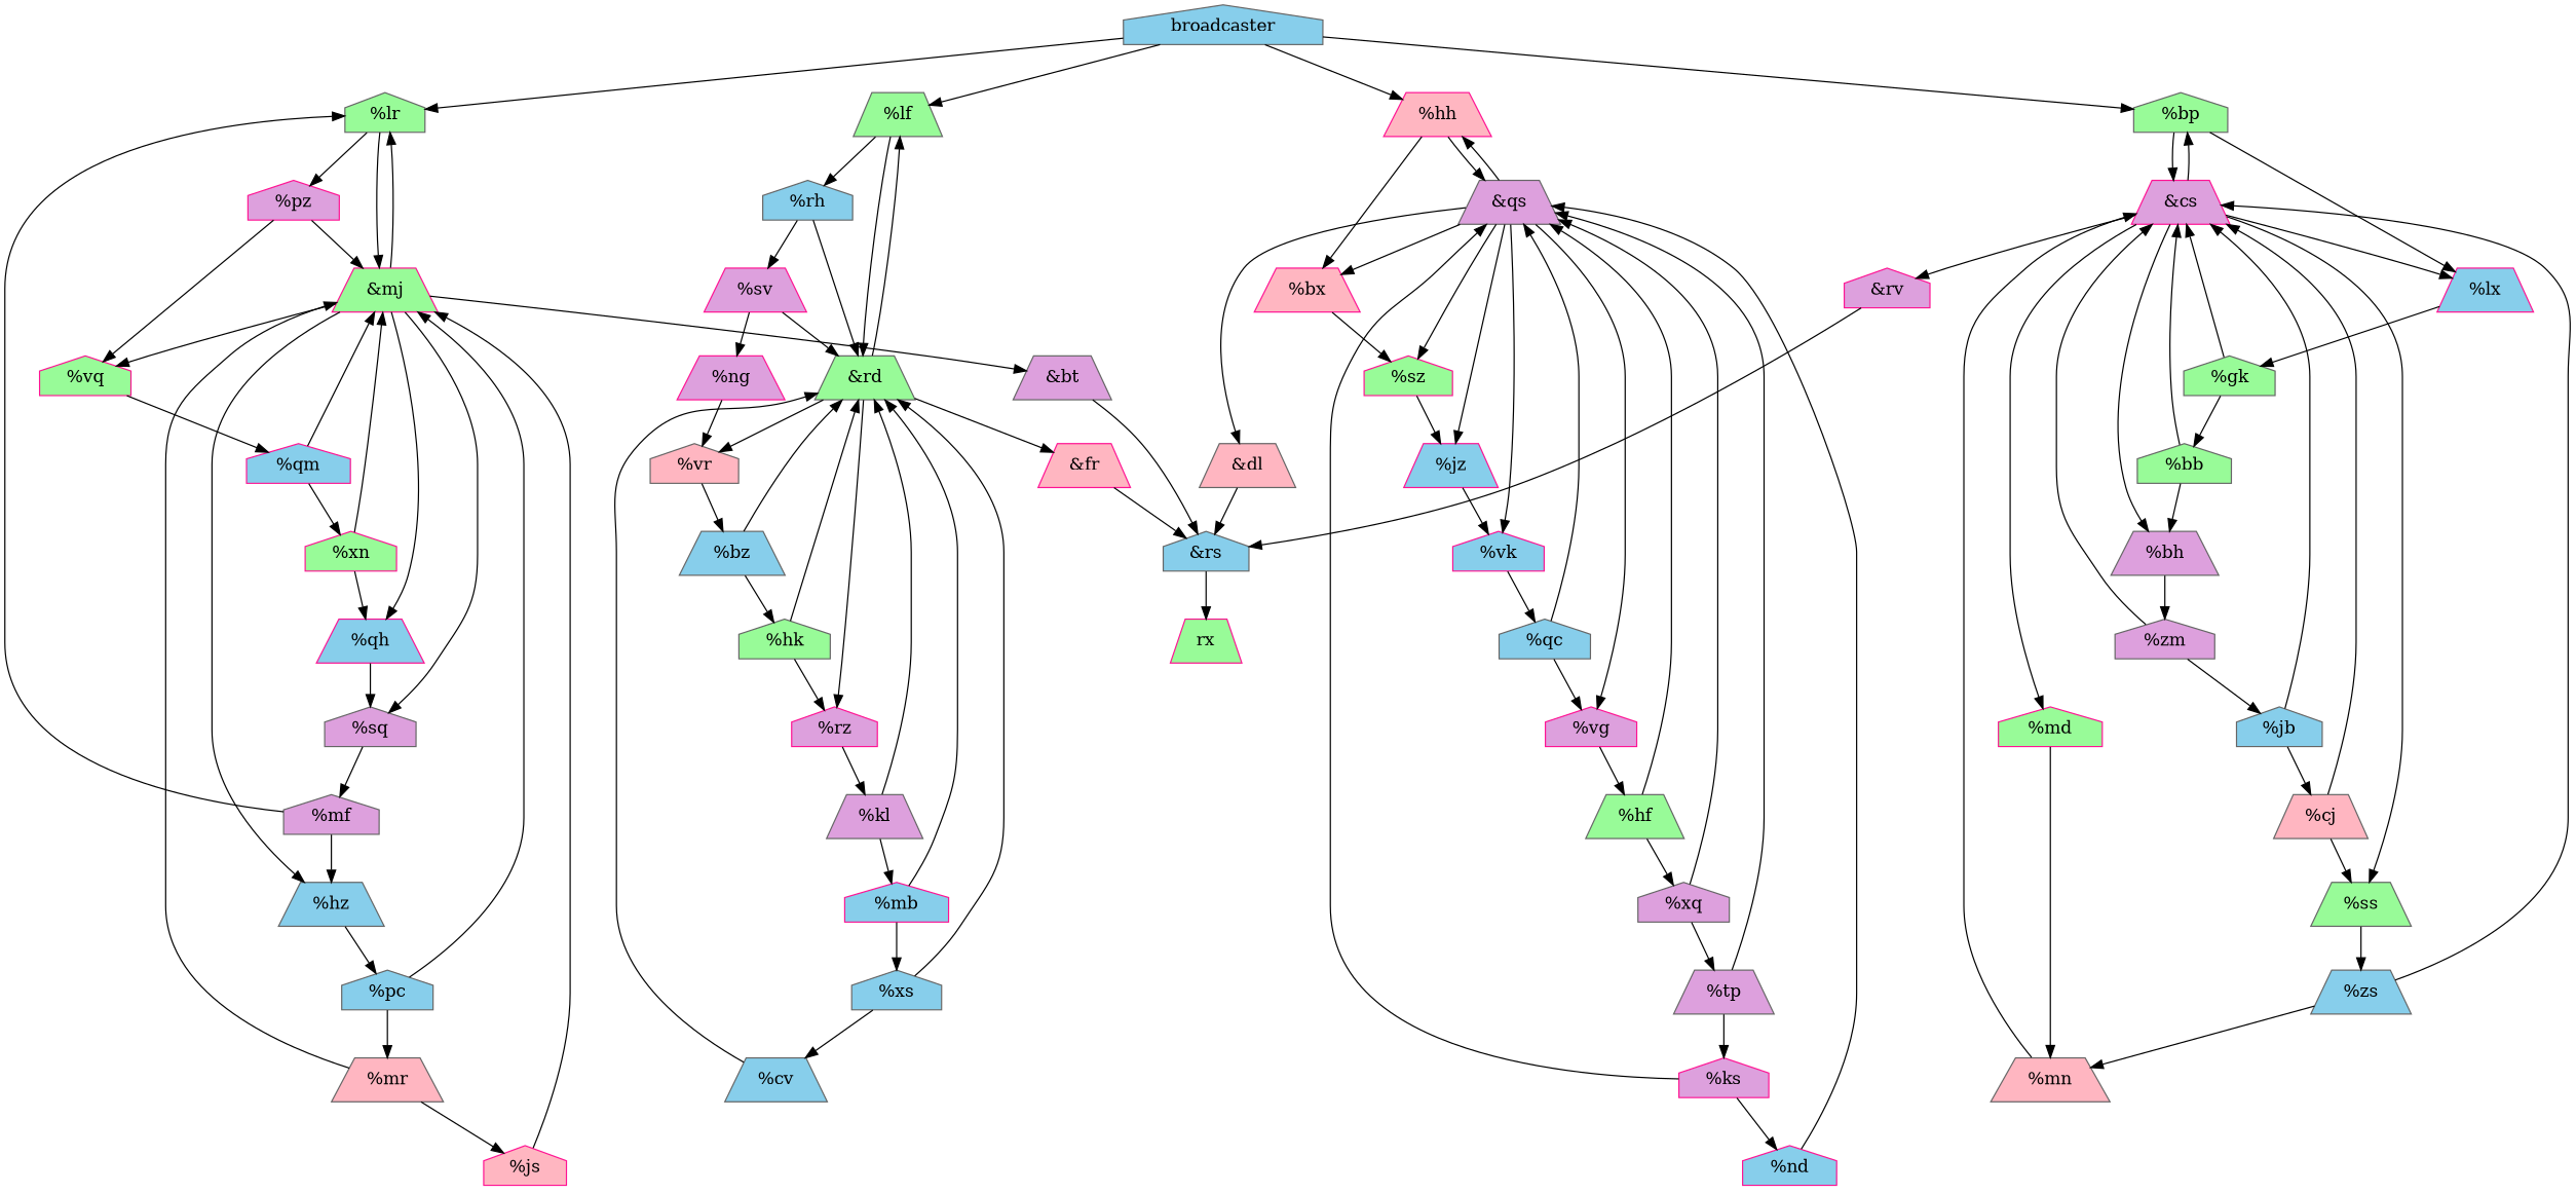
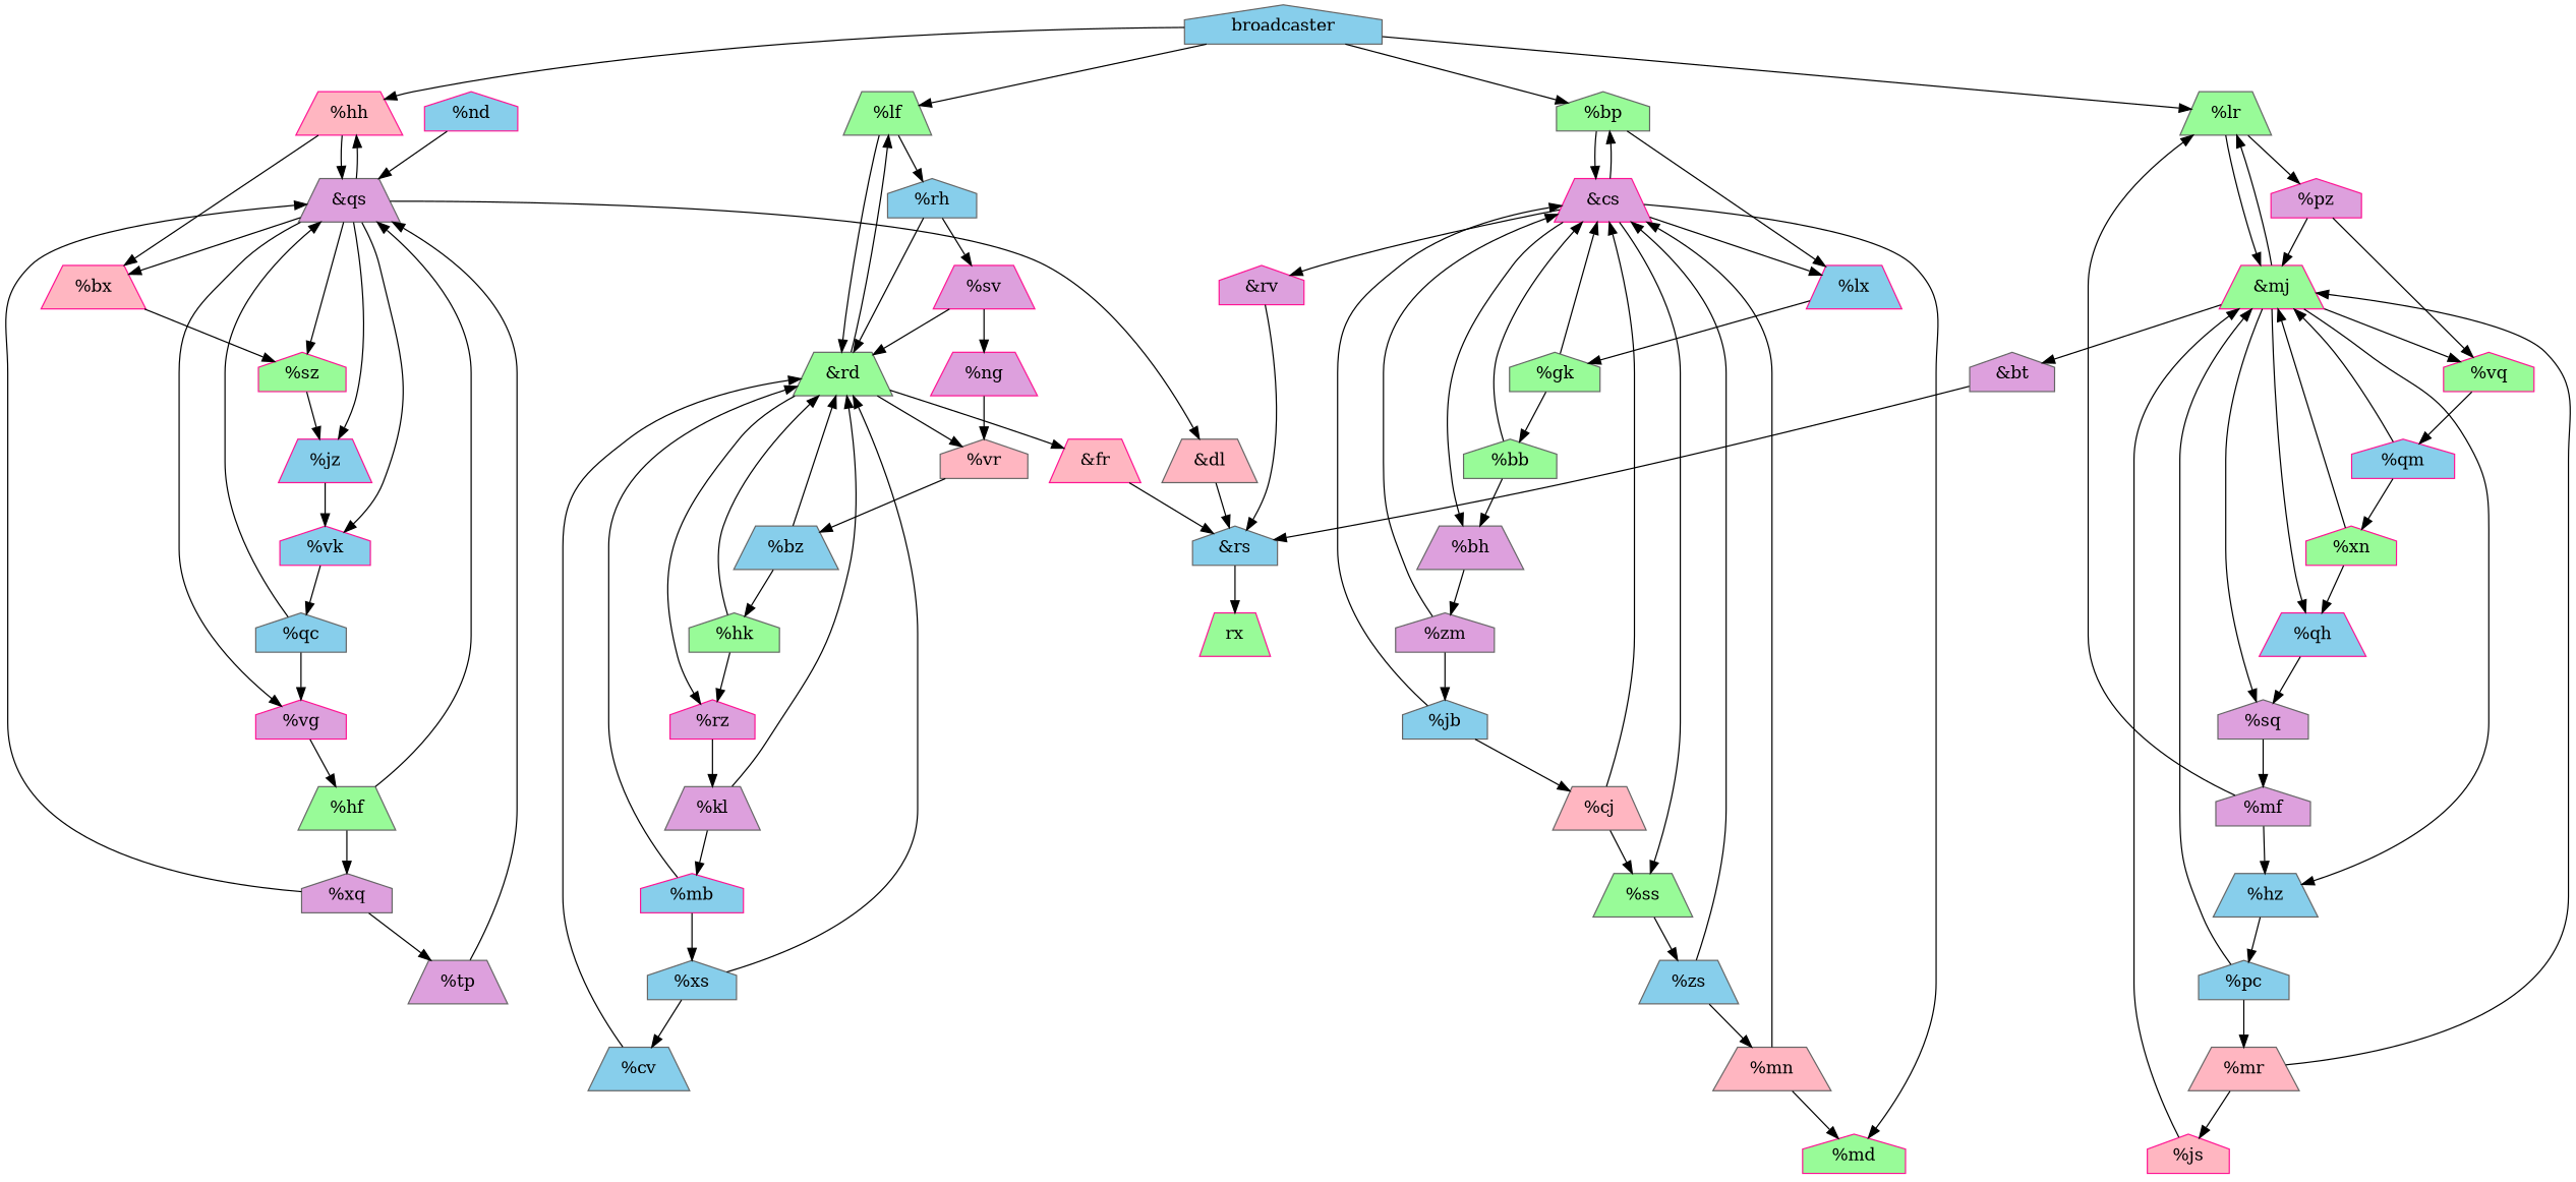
  digraph {
    node [color=gray40 fillcolor=skyblue shape=house style=filled]
    n1 [label=broadcaster]
-   n2 [fillcolor=palegreen label="%lr"]
+   n2 [fillcolor=palegreen label="%lr" shape=trapezium]
    n3 [color=deeppink fillcolor=lightpink label="%hh" shape=trapezium]
    n4 [fillcolor=palegreen label="%lf" shape=trapezium]
    n5 [fillcolor=palegreen label="%bp"]
    n6 [color=deeppink fillcolor=palegreen label="&mj" shape=trapezium]
    n7 [color=deeppink fillcolor=plum label="%pz"]
    n8 [fillcolor=plum label="&qs" shape=trapezium]
    n9 [color=deeppink fillcolor=lightpink label="%bx" shape=trapezium]
    n10 [fillcolor=palegreen label="&rd" shape=trapezium]
    n11 [label="%rh"]
    n12 [color=deeppink fillcolor=plum label="&cs" shape=trapezium]
    n13 [color=deeppink label="%lx" shape=trapezium]
    rx [color=deeppink fillcolor=palegreen shape=trapezium]
    n15 [color=deeppink label="%qm"]
    n16 [color=deeppink fillcolor=palegreen label="%xn"]
    n17 [label="%hz" shape=trapezium]
-   n18 [fillcolor=plum label="&bt" shape=trapezium]
+   n18 [fillcolor=plum label="&bt"]
    n19 [fillcolor=plum label="%sq"]
    n20 [color=deeppink label="%qh" shape=trapezium]
    n21 [color=deeppink fillcolor=palegreen label="%vq"]
    n22 [label="%pc"]
    n23 [label="&rs"]
    n24 [fillcolor=plum label="%mf"]
    n25 [fillcolor=lightpink label="%mr" shape=trapezium]
    n26 [label="%qc"]
    n27 [color=deeppink fillcolor=plum label="%vg"]
    n28 [color=deeppink fillcolor=palegreen label="%sz"]
    n29 [color=deeppink label="%jz" shape=trapezium]
    n30 [color=deeppink label="%vk"]
    n31 [fillcolor=lightpink label="&dl" shape=trapezium]
    n32 [fillcolor=palegreen label="%hf" shape=trapezium]
    n33 [fillcolor=plum label="%xq"]
    n34 [color=deeppink fillcolor=plum label="%ng" shape=trapezium]
    n35 [fillcolor=lightpink label="%vr"]
    n36 [label="%bz" shape=trapezium]
    n37 [fillcolor=palegreen label="%hk"]
    n38 [fillcolor=palegreen label="%gk"]
    n39 [fillcolor=palegreen label="%bb"]
    n40 [fillcolor=plum label="%bh" shape=trapezium]
    n41 [fillcolor=palegreen label="%ss" shape=trapezium]
    n42 [color=deeppink fillcolor=plum label="&rv"]
    n43 [color=deeppink fillcolor=palegreen label="%md"]
    n44 [fillcolor=plum label="%zm"]
    n45 [label="%zs" shape=trapezium]
    n46 [color=deeppink fillcolor=lightpink label="%js"]
    n47 [color=deeppink label="%mb"]
    n48 [label="%xs"]
    n49 [color=deeppink fillcolor=plum label="%rz"]
    n50 [color=deeppink fillcolor=lightpink label="&fr" shape=trapezium]
    n51 [label="%cv" shape=trapezium]
    n52 [fillcolor=plum label="%kl" shape=trapezium]
    n53 [fillcolor=plum label="%tp" shape=trapezium]
-   n54 [color=deeppink fillcolor=plum label="%ks"]
    n55 [color=deeppink label="%nd"]
    n56 [fillcolor=lightpink label="%mn" shape=trapezium]
    n57 [color=deeppink fillcolor=plum label="%sv" shape=trapezium]
    n58 [label="%jb"]
    n59 [fillcolor=lightpink label="%cj" shape=trapezium]
    n1 -> n2
    n1 -> n3
    n1 -> n4
    n1 -> n5
    n2 -> n6
    n2 -> n7
    n3 -> n8
    n3 -> n9
    n4 -> n10
    n4 -> n11
    n5 -> n12
    n5 -> n13
    n6 -> n2
    n6 -> n17
    n6 -> n18
    n6 -> n19
    n6 -> n20
    n6 -> n21
    n7 -> n6
    n7 -> n21
    n8 -> n3
    n8 -> n9
    n8 -> n27
    n8 -> n28
    n8 -> n29
    n8 -> n30
    n8 -> n31
    n9 -> n28
    n10 -> n4
    n10 -> n35
    n10 -> n49
    n10 -> n50
    n11 -> n10
    n11 -> n57
    n12 -> n5
    n12 -> n13
    n12 -> n40
    n12 -> n41
    n12 -> n42
    n12 -> n43
    n13 -> n38
    n15 -> n6
    n15 -> n16
    n16 -> n6
    n16 -> n20
    n17 -> n22
    n18 -> n23
    n19 -> n24
    n20 -> n19
    n21 -> n15
    n22 -> n6
    n22 -> n25
    n23 -> rx
    n24 -> n2
    n24 -> n17
    n25 -> n6
    n25 -> n46
    n26 -> n8
    n26 -> n27
    n27 -> n32
    n28 -> n29
    n29 -> n30
    n30 -> n26
    n31 -> n23
    n32 -> n8
    n32 -> n33
    n33 -> n8
    n33 -> n53
    n34 -> n35
    n35 -> n36
    n36 -> n10
    n36 -> n37
    n37 -> n10
    n37 -> n49
    n38 -> n12
    n38 -> n39
    n39 -> n12
    n39 -> n40
    n40 -> n44
    n41 -> n45
    n42 -> n23
    n44 -> n12
    n44 -> n58
    n45 -> n12
    n45 -> n56
    n46 -> n6
    n47 -> n10
    n47 -> n48
    n48 -> n10
    n48 -> n51
    n49 -> n52
    n50 -> n23
    n51 -> n10
    n52 -> n10
    n52 -> n47
    n53 -> n8
-   n53 -> n54
-   n54 -> n8
-   n54 -> n55
    n55 -> n8
    n56 -> n12
-   n43 -> n56
+   n56 -> n43
    n57 -> n10
    n57 -> n34
    n58 -> n12
    n58 -> n59
    n59 -> n12
    n59 -> n41
  }
